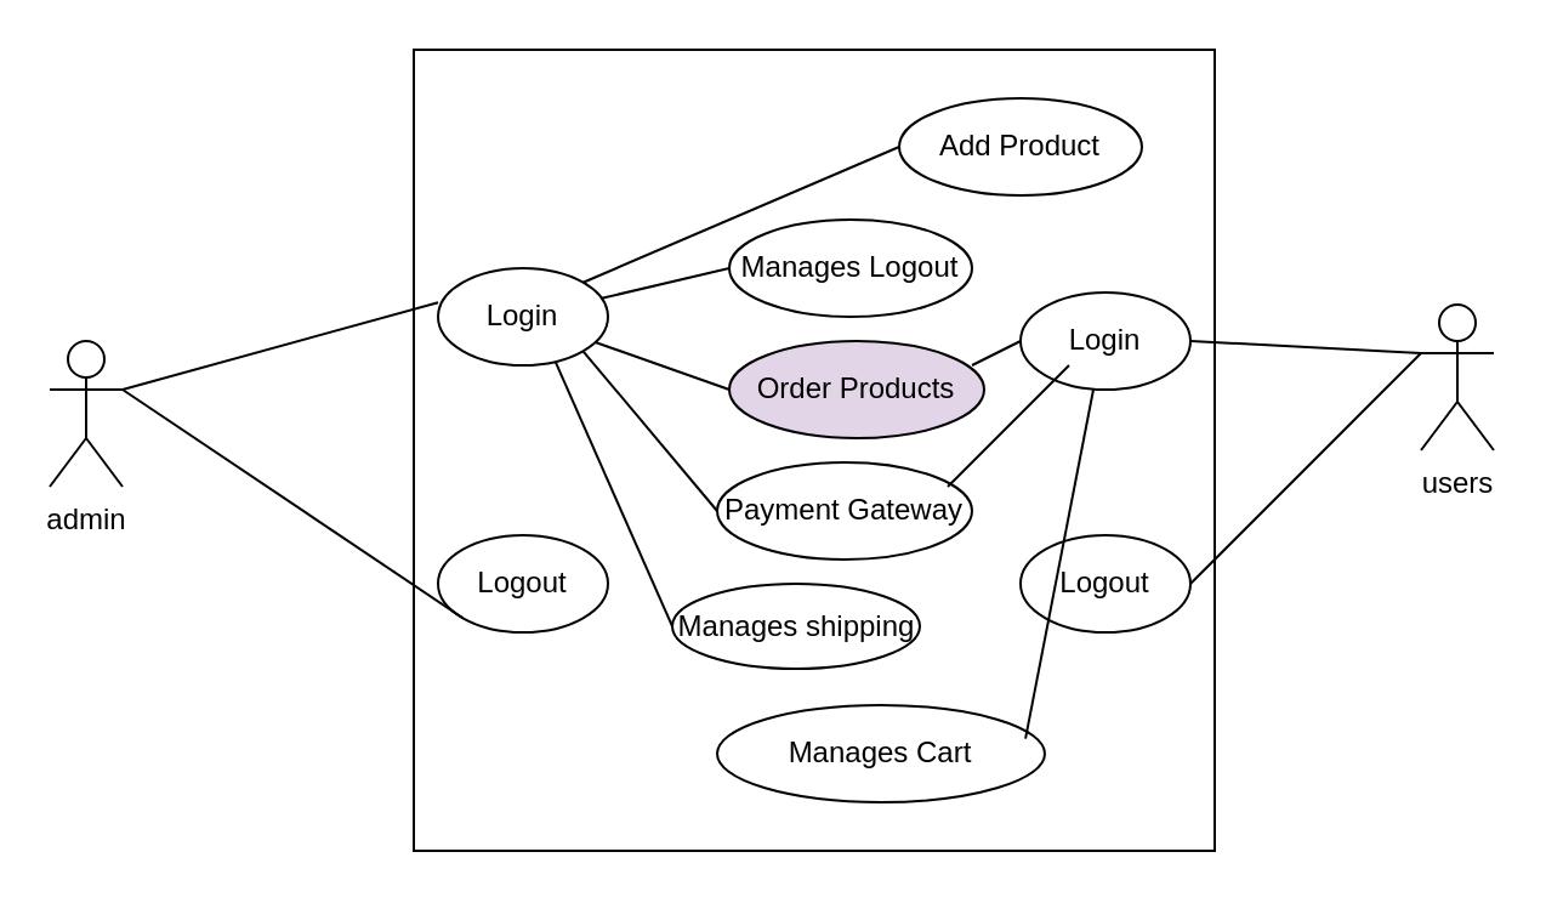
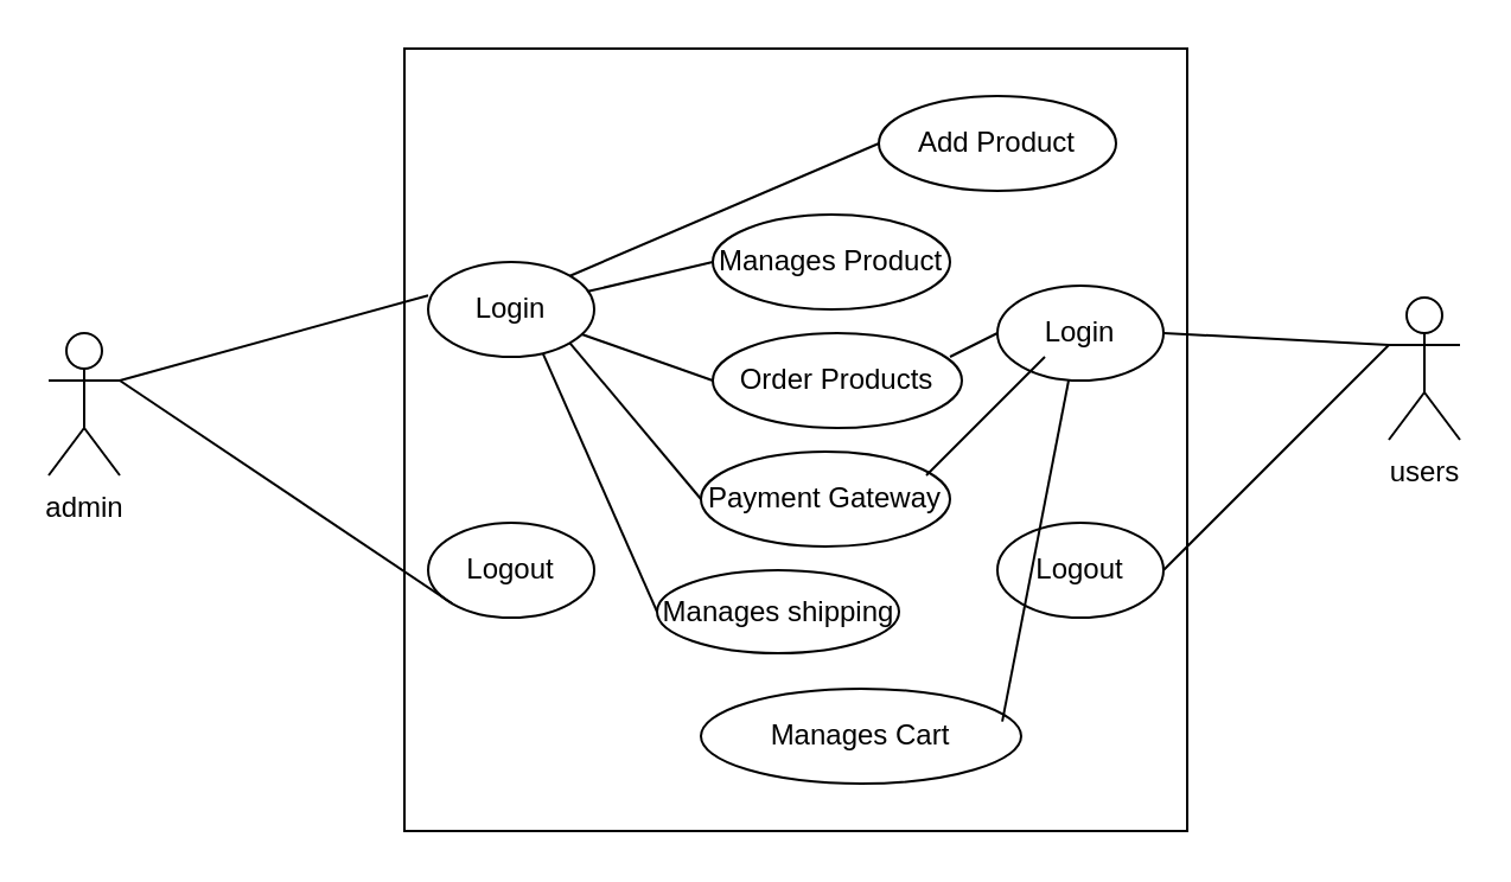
  <mxCell id="0" />
  <mxCell id="1" parent="0" />
  <mxCell id="2" value="admin" style="shape=umlActor;verticalLabelPosition=bottom;verticalAlign=top;html=1;outlineConnect=0;" vertex="1" parent="1"><mxGeometry x="20" y="140" width="30" height="60" as="geometry" /></mxCell>
  <mxCell id="3" value="" style="whiteSpace=wrap;html=1;aspect=fixed;" vertex="1" parent="1"><mxGeometry x="170" y="20" width="330" height="330" as="geometry" /></mxCell>
  <mxCell id="4" value="Login" style="ellipse;whiteSpace=wrap;html=1;" vertex="1" parent="1"><mxGeometry x="180" y="110" width="70" height="40" as="geometry" /></mxCell>
  <mxCell id="5" value="Logout" style="ellipse;whiteSpace=wrap;html=1;" vertex="1" parent="1"><mxGeometry x="180" y="220" width="70" height="40" as="geometry" /></mxCell>
  <mxCell id="6" value="Add Product" style="ellipse;whiteSpace=wrap;html=1;" vertex="1" parent="1"><mxGeometry x="370" y="40" width="100" height="40" as="geometry" /></mxCell>
  <mxCell id="7" value="Manages Cart" style="ellipse;whiteSpace=wrap;html=1;" vertex="1" parent="1"><mxGeometry x="295" y="290" width="135" height="40" as="geometry" /></mxCell>
- <mxCell id="8" value="Manages Logout" style="ellipse;whiteSpace=wrap;html=1;" vertex="1" parent="1"><mxGeometry x="300" y="90" width="100" height="40" as="geometry" /></mxCell>
+ <mxCell id="8" value="Manages Product" style="ellipse;whiteSpace=wrap;html=1;" vertex="1" parent="1"><mxGeometry x="300" y="90" width="100" height="40" as="geometry" /></mxCell>
  <mxCell id="9" value="Manages shipping" style="ellipse;whiteSpace=wrap;html=1;" vertex="1" parent="1"><mxGeometry x="276.5" y="240" width="102" height="35" as="geometry" /></mxCell>
  <mxCell id="10" value="Payment Gateway" style="ellipse;whiteSpace=wrap;html=1;" vertex="1" parent="1"><mxGeometry x="295" y="190" width="105" height="40" as="geometry" /></mxCell>
- <mxCell id="11" value="Order Products" style="ellipse;whiteSpace=wrap;html=1;fillColor=#e1d5e7;" vertex="1" parent="1"><mxGeometry x="300" y="140" width="105" height="40" as="geometry" /></mxCell>
+ <mxCell id="11" value="Order Products" style="ellipse;whiteSpace=wrap;html=1;" vertex="1" parent="1"><mxGeometry x="300" y="140" width="105" height="40" as="geometry" /></mxCell>
  <mxCell id="12" value="" style="endArrow=none;html=1;rounded=0;entryX=0;entryY=0.5;entryDx=0;entryDy=0;" edge="1" parent="1"><mxGeometry width="50" height="50" relative="1" as="geometry"><mxPoint x="50" y="160.002" as="sourcePoint" /><mxPoint x="180" y="124.14" as="targetPoint" /></mxGeometry></mxCell>
  <mxCell id="13" value="" style="endArrow=none;html=1;rounded=0;entryX=0;entryY=1;entryDx=0;entryDy=0;exitX=1;exitY=0.333;exitDx=0;exitDy=0;exitPerimeter=0;" edge="1" parent="1" source="2" target="5"><mxGeometry width="50" height="50" relative="1" as="geometry"><mxPoint x="50" y="168.2" as="sourcePoint" /><mxPoint x="172.82" y="290" as="targetPoint" /></mxGeometry></mxCell>
  <mxCell id="14" value="" style="endArrow=none;html=1;rounded=0;exitX=1;exitY=0;exitDx=0;exitDy=0;entryX=0;entryY=0.5;entryDx=0;entryDy=0;" edge="1" parent="1" source="4" target="6"><mxGeometry width="50" height="50" relative="1" as="geometry"><mxPoint x="250" y="120" as="sourcePoint" /><mxPoint x="300" y="70" as="targetPoint" /></mxGeometry></mxCell>
  <mxCell id="15" value="" style="endArrow=none;html=1;rounded=0;" edge="1" parent="1" source="4"><mxGeometry width="50" height="50" relative="1" as="geometry"><mxPoint x="250" y="160" as="sourcePoint" /><mxPoint x="300" y="110" as="targetPoint" /></mxGeometry></mxCell>
  <mxCell id="16" value="" style="endArrow=none;html=1;rounded=0;entryX=0;entryY=0.5;entryDx=0;entryDy=0;" edge="1" parent="1" source="4" target="11"><mxGeometry width="50" height="50" relative="1" as="geometry"><mxPoint x="230" y="200" as="sourcePoint" /><mxPoint x="280" y="150" as="targetPoint" /></mxGeometry></mxCell>
  <mxCell id="17" value="" style="endArrow=none;html=1;rounded=0;entryX=0;entryY=0.5;entryDx=0;entryDy=0;exitX=1;exitY=1;exitDx=0;exitDy=0;" edge="1" parent="1" source="4" target="10"><mxGeometry width="50" height="50" relative="1" as="geometry"><mxPoint x="210" y="150" as="sourcePoint" /><mxPoint x="260" y="100" as="targetPoint" /></mxGeometry></mxCell>
  <mxCell id="18" value="" style="endArrow=none;html=1;rounded=0;exitX=0;exitY=0.5;exitDx=0;exitDy=0;entryX=0.691;entryY=0.965;entryDx=0;entryDy=0;entryPerimeter=0;" edge="1" parent="1" source="9" target="4"><mxGeometry width="50" height="50" relative="1" as="geometry"><mxPoint x="180" y="190" as="sourcePoint" /><mxPoint x="230" y="140" as="targetPoint" /></mxGeometry></mxCell>
  <mxCell id="19" value="Logout" style="ellipse;whiteSpace=wrap;html=1;" vertex="1" parent="1"><mxGeometry x="420" y="220" width="70" height="40" as="geometry" /></mxCell>
  <mxCell id="20" value="Login" style="ellipse;whiteSpace=wrap;html=1;" vertex="1" parent="1"><mxGeometry x="420" y="120" width="70" height="40" as="geometry" /></mxCell>
  <mxCell id="21" value="users" style="shape=umlActor;verticalLabelPosition=bottom;verticalAlign=top;html=1;outlineConnect=0;" vertex="1" parent="1"><mxGeometry x="585" y="125" width="30" height="60" as="geometry" /></mxCell>
  <mxCell id="22" value="" style="endArrow=none;html=1;rounded=0;entryX=0;entryY=0.333;entryDx=0;entryDy=0;entryPerimeter=0;" edge="1" parent="1" target="21"><mxGeometry width="50" height="50" relative="1" as="geometry"><mxPoint x="490" y="240" as="sourcePoint" /><mxPoint x="540" y="190" as="targetPoint" /></mxGeometry></mxCell>
  <mxCell id="23" value="" style="endArrow=none;html=1;rounded=0;entryX=0;entryY=0.333;entryDx=0;entryDy=0;entryPerimeter=0;" edge="1" parent="1" target="21"><mxGeometry width="50" height="50" relative="1" as="geometry"><mxPoint x="490" y="140" as="sourcePoint" /><mxPoint x="540" y="90" as="targetPoint" /></mxGeometry></mxCell>
  <mxCell id="24" value="" style="endArrow=none;html=1;rounded=0;exitX=0.941;exitY=0.345;exitDx=0;exitDy=0;exitPerimeter=0;" edge="1" parent="1" source="7"><mxGeometry width="50" height="50" relative="1" as="geometry"><mxPoint x="400" y="210" as="sourcePoint" /><mxPoint x="450" y="160" as="targetPoint" /></mxGeometry></mxCell>
  <mxCell id="25" value="" style="endArrow=none;html=1;rounded=0;" edge="1" parent="1"><mxGeometry width="50" height="50" relative="1" as="geometry"><mxPoint x="390" y="200" as="sourcePoint" /><mxPoint x="440" y="150" as="targetPoint" /></mxGeometry></mxCell>
  <mxCell id="26" value="" style="endArrow=none;html=1;rounded=0;entryX=0;entryY=0.5;entryDx=0;entryDy=0;" edge="1" parent="1" target="20"><mxGeometry width="50" height="50" relative="1" as="geometry"><mxPoint x="400" y="150" as="sourcePoint" /><mxPoint x="450" y="100" as="targetPoint" /></mxGeometry></mxCell>
